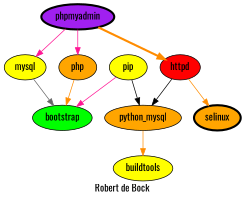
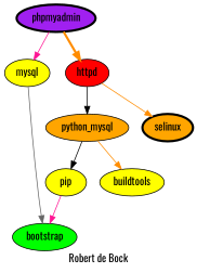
  digraph {
    fontname=Oswald
    label="Robert de Bock"
    node [fillcolor=yellow fontname=Oswald style=filled]
    edge [color=darkorange fontname=Oswald]
    bootstrap [fillcolor=green]
    n2 [label=pip]
    mysql
    n4 [fillcolor=orange label=python_mysql]
    buildtools
-   php [fillcolor=orange]
    httpd [fillcolor=red]
    selinux [fillcolor=orange penwidth=3]
    phpmyadmin [fillcolor=purple penwidth=3]
    n2 -> bootstrap [color=deeppink]
    mysql -> bootstrap [color=gray40]
-   n2 -> n4 [color=black]
+   n4 -> n2 [color=black]
    n4 -> buildtools
-   php -> bootstrap
    httpd -> n4 [color=black]
    httpd -> selinux
    phpmyadmin -> mysql [color=deeppink]
-   phpmyadmin -> php [color=deeppink]
    phpmyadmin -> httpd [penwidth=3]
  }
